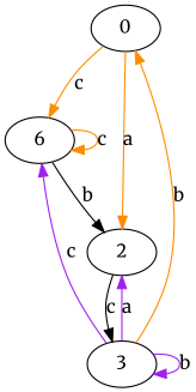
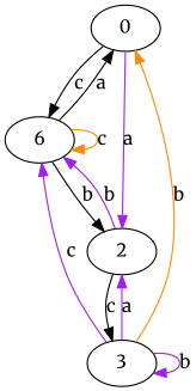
  digraph {
    d2tdocpreamble="\usetikzlibrary{automata}"
    d2tfigpreamble="\tikzstyle{every state}= [ draw=blue!50,very thick,fill=blue!20]  \tikzstyle{auto}= [fill=white]"
    fontname=Merriweather
    ranksep=0.5
    node [fontname=Merriweather style=state]
    edge [color=black fontname=Merriweather lblstyle=auto topath="bend right"]
    n1 [label=0 style="state, accepting"]
    n2 [label=6 style="state, initial"]
    n3 [label=2]
    n4 [label=3]
-   n1 -> n2 [color=darkorange label=c]
-   n1 -> n3 [color=darkorange label=a]
+   n1 -> n2 [label=c]
+   n1 -> n3 [color=purple label=a]
+   n2 -> n1 [label=a]
    n2 -> n2 [color=darkorange label=c topath="loop above"]
    n2 -> n3 [label=b]
+   n3 -> n2 [color=purple label=b]
    n3 -> n4 [label=c]
    n4 -> n1 [color=darkorange label=b]
    n4 -> n2 [color=purple label=c]
    n4 -> n3 [color=purple label=a]
    n4 -> n4 [color=purple label=b topath="loop above"]
  }
